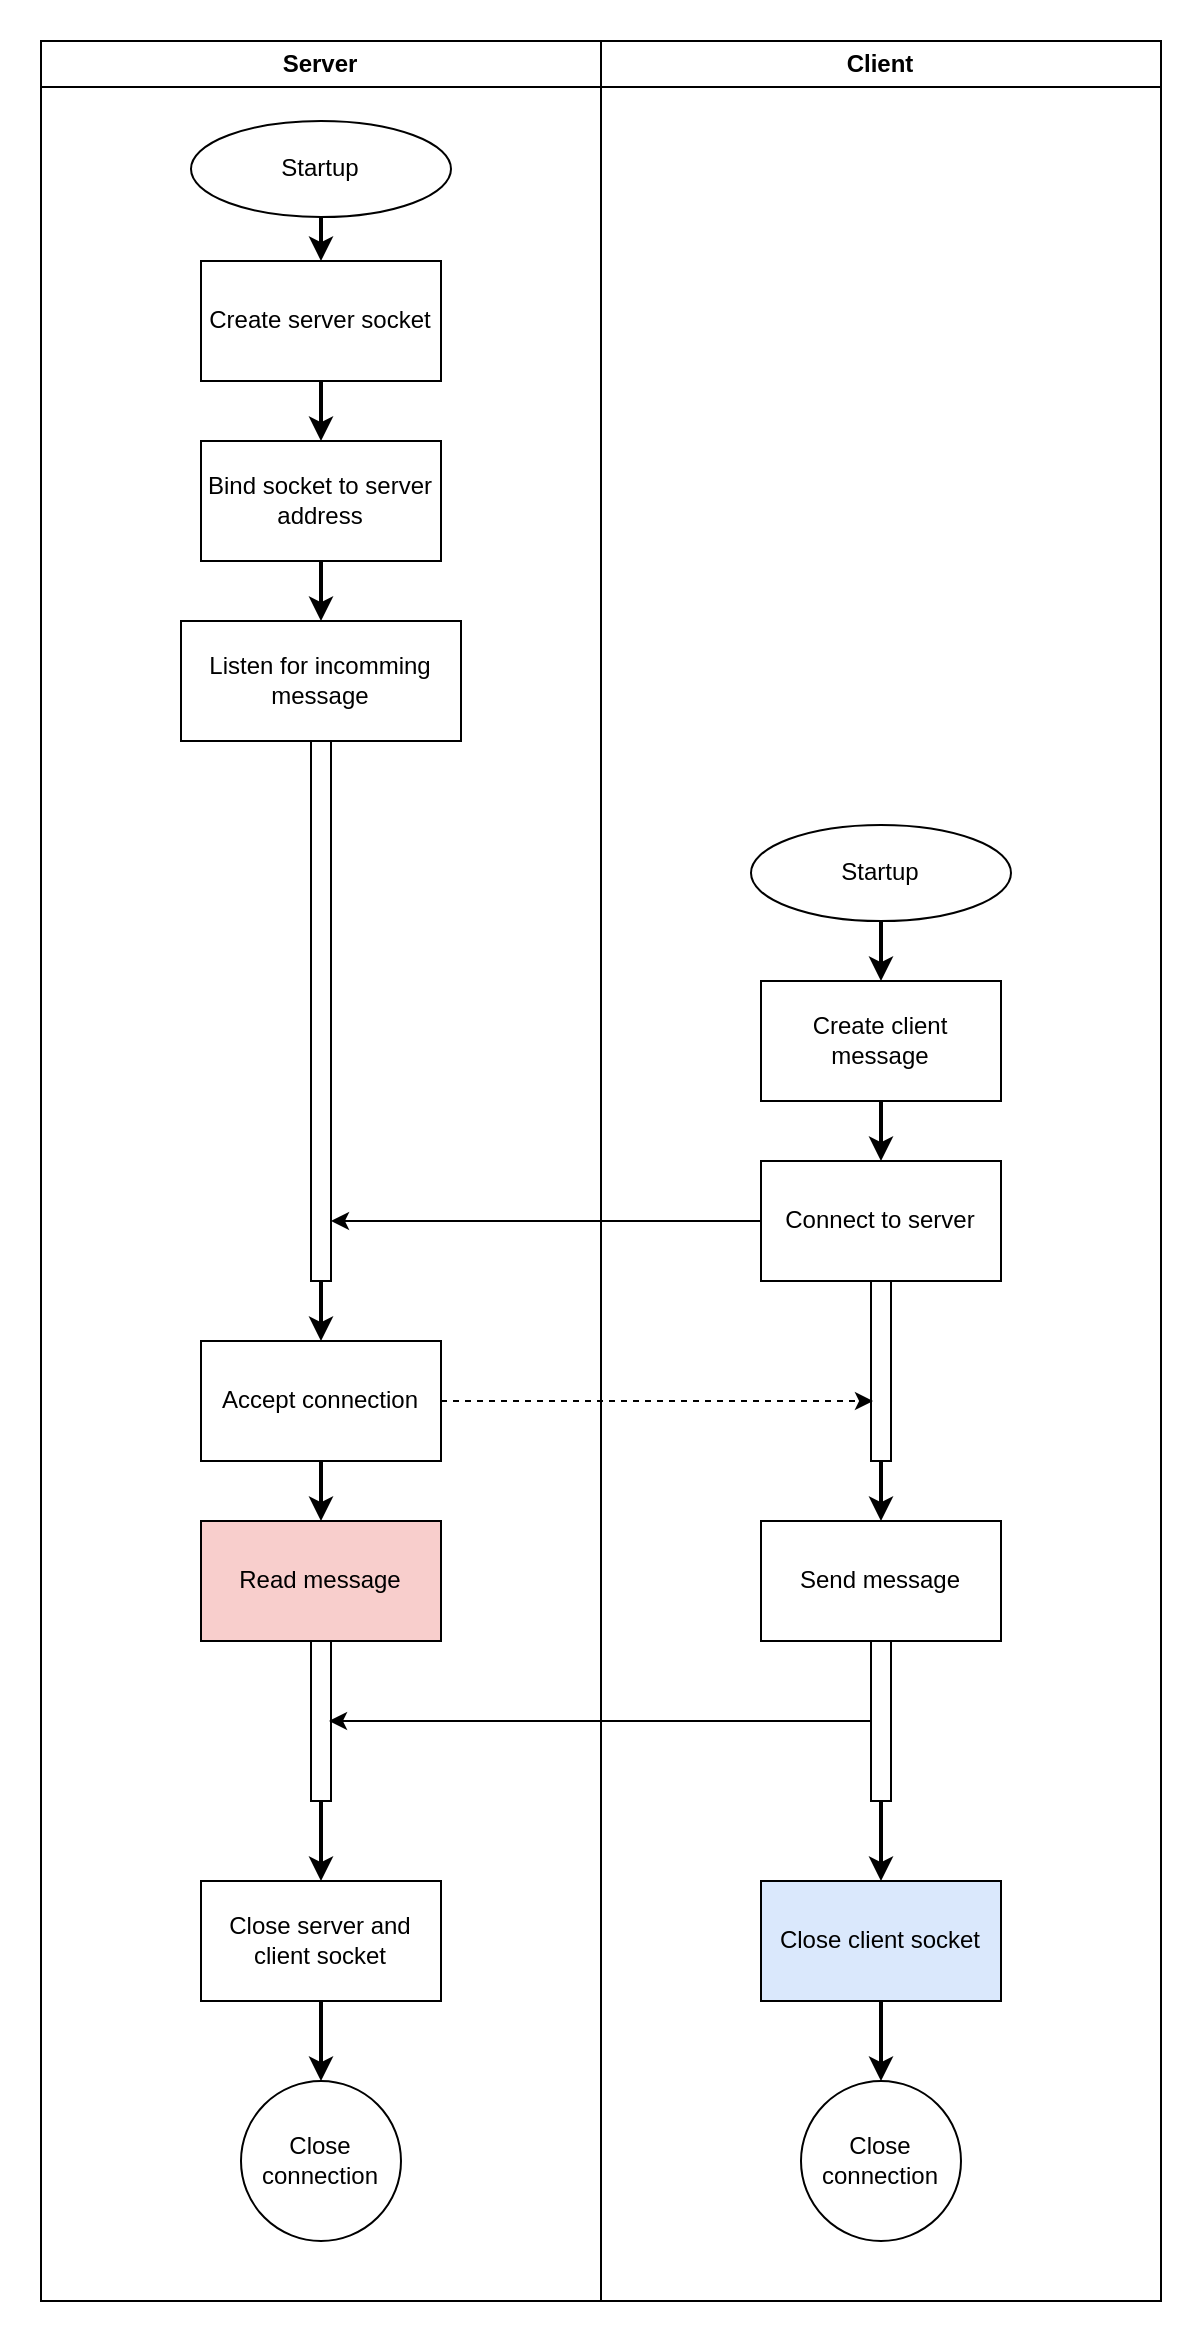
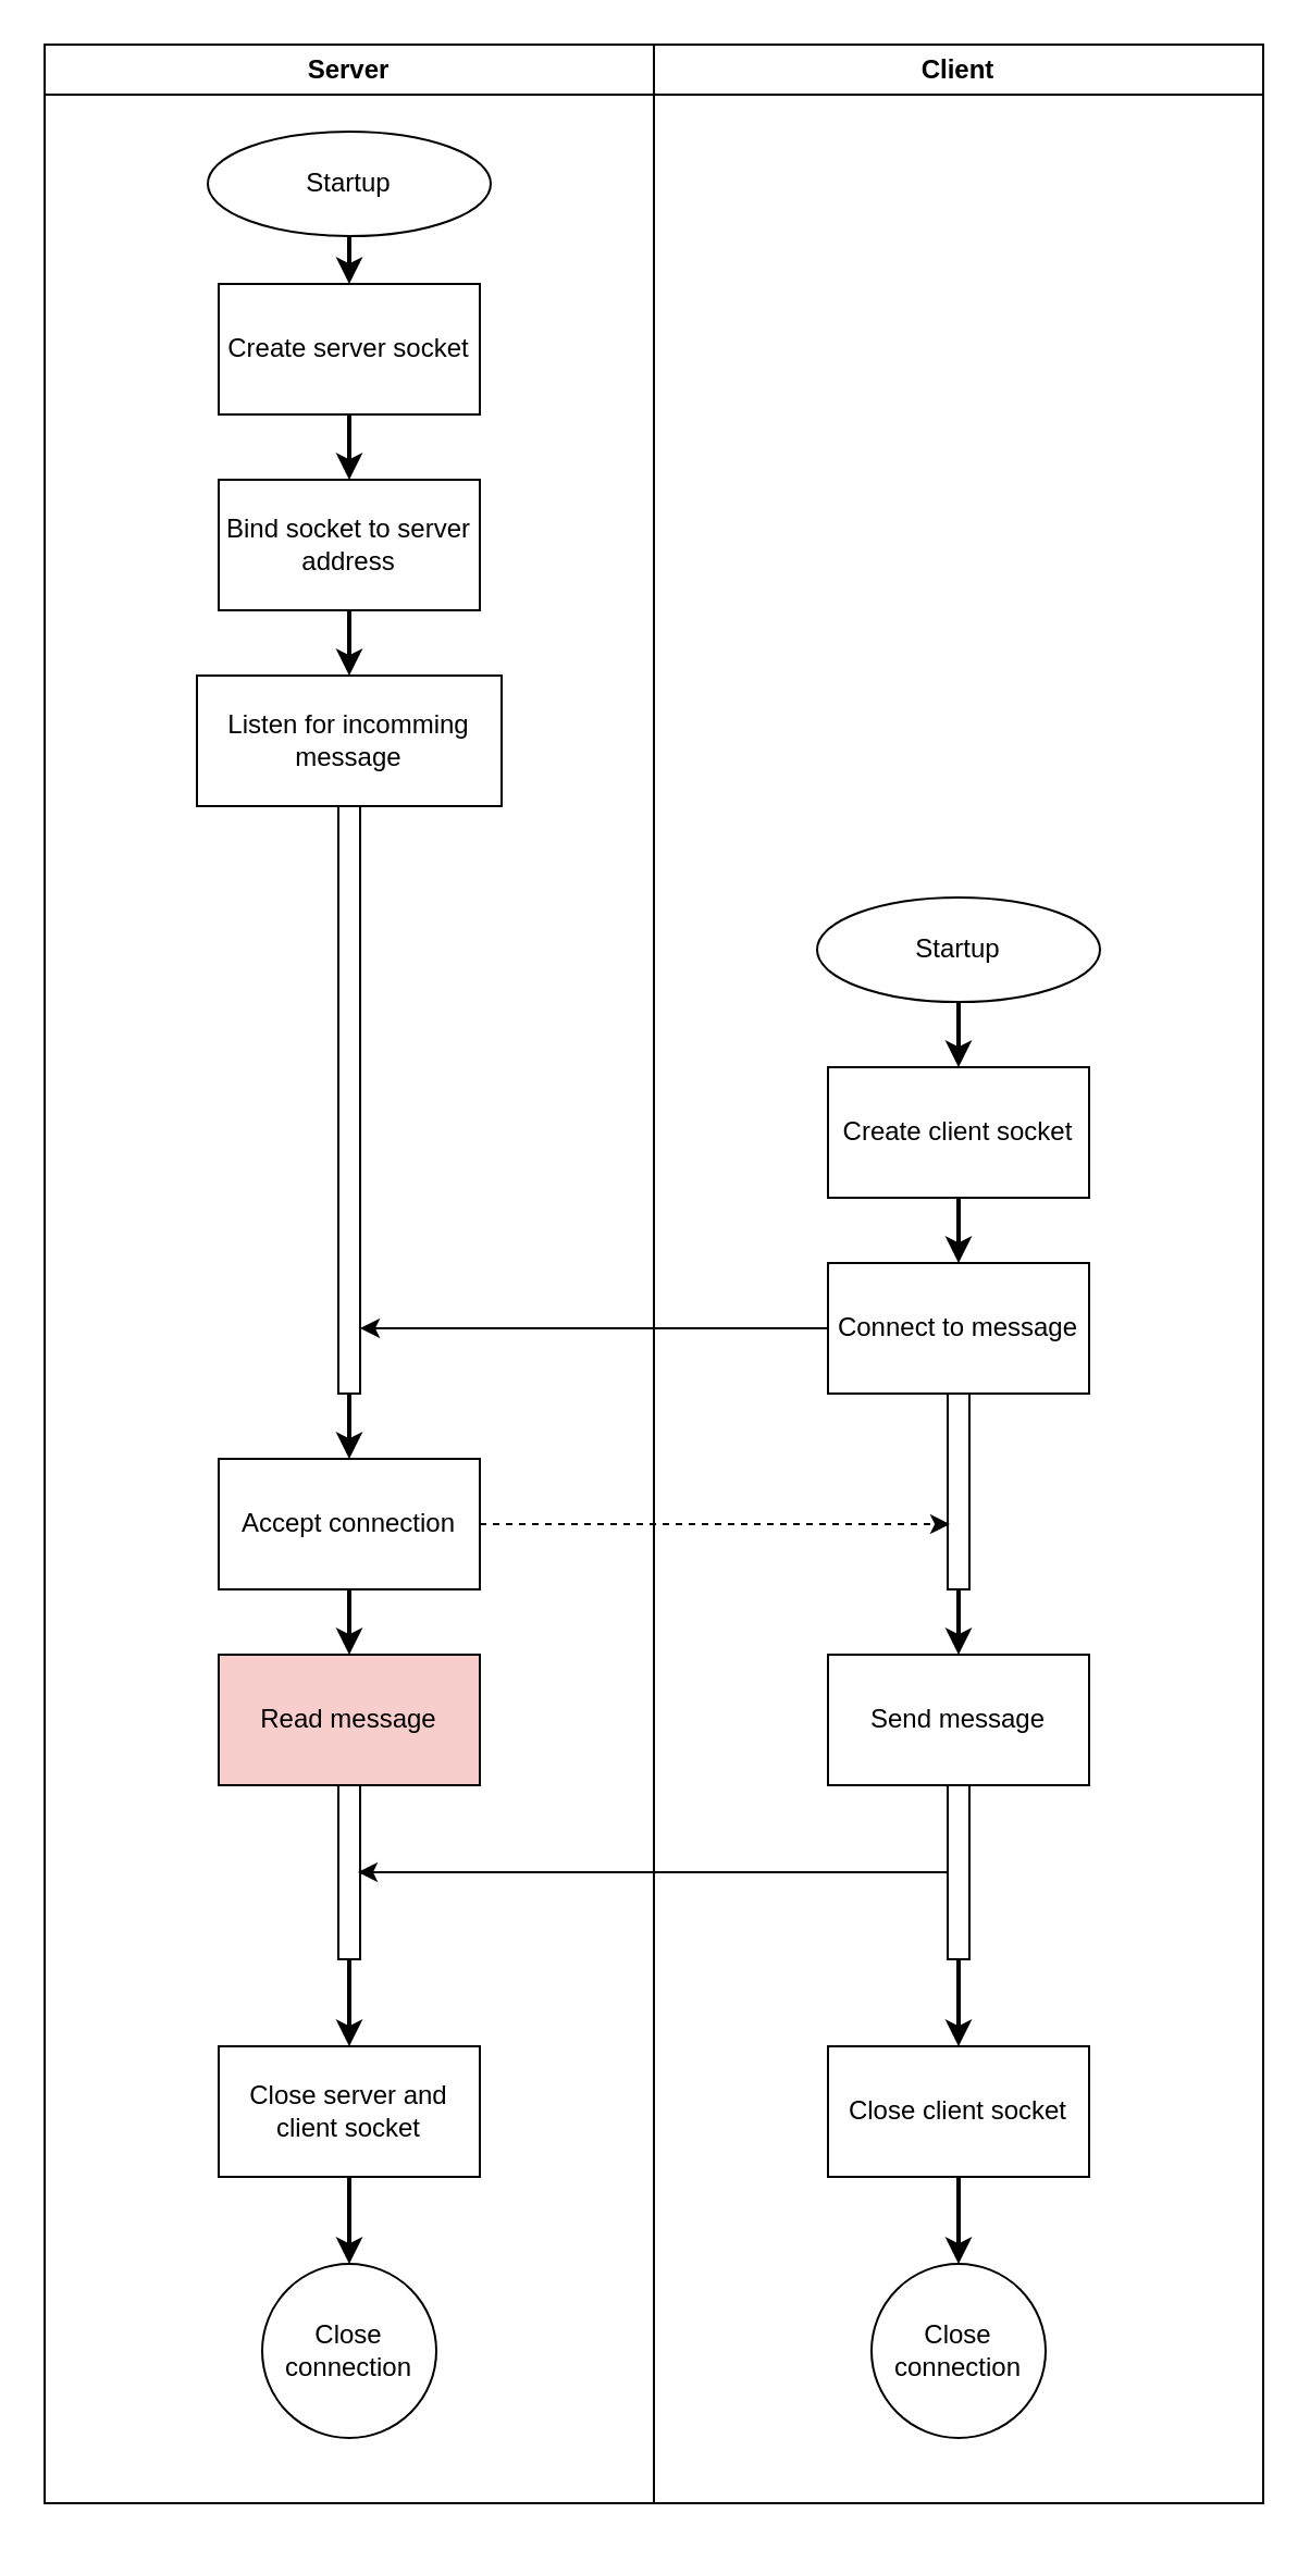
  <mxCell id="0" />
  <mxCell id="1" parent="0" />
  <mxCell id="2" value="Server" style="swimlane;whiteSpace=wrap" parent="1" vertex="1"><mxGeometry x="20" y="20" width="280" height="1130" as="geometry" /></mxCell>
  <mxCell id="3" style="edgeStyle=orthogonalEdgeStyle;rounded=0;orthogonalLoop=1;jettySize=auto;html=1;entryX=0.5;entryY=0;entryDx=0;entryDy=0;strokeWidth=2;" parent="2" source="4" target="6" edge="1"><mxGeometry relative="1" as="geometry" /></mxCell>
  <mxCell id="4" value="Create server socket" style="rounded=0;whiteSpace=wrap;html=1;" parent="2" vertex="1"><mxGeometry x="80" y="110" width="120" height="60" as="geometry" /></mxCell>
  <mxCell id="5" style="edgeStyle=orthogonalEdgeStyle;rounded=0;orthogonalLoop=1;jettySize=auto;html=1;exitX=0.5;exitY=1;exitDx=0;exitDy=0;entryX=0.5;entryY=0;entryDx=0;entryDy=0;strokeWidth=2;" parent="2" source="6" target="7" edge="1"><mxGeometry relative="1" as="geometry" /></mxCell>
  <mxCell id="6" value="Bind socket to server address" style="rounded=0;whiteSpace=wrap;html=1;" parent="2" vertex="1"><mxGeometry x="80" y="200" width="120" height="60" as="geometry" /></mxCell>
  <mxCell id="7" value="&lt;div align=&quot;center&quot;&gt;Listen for incomming message&lt;/div&gt;" style="rounded=0;whiteSpace=wrap;html=1;align=center;verticalAlign=middle;" parent="2" vertex="1"><mxGeometry x="70" y="290" width="140" height="60" as="geometry" /></mxCell>
  <mxCell id="8" style="edgeStyle=orthogonalEdgeStyle;rounded=0;orthogonalLoop=1;jettySize=auto;html=1;entryX=0.5;entryY=0;entryDx=0;entryDy=0;strokeWidth=2;" parent="2" source="9" target="4" edge="1"><mxGeometry relative="1" as="geometry" /></mxCell>
  <mxCell id="9" value="&lt;div&gt;Startup&lt;/div&gt;" style="ellipse;whiteSpace=wrap;html=1;" parent="2" vertex="1"><mxGeometry x="75" y="40" width="130" height="48" as="geometry" /></mxCell>
  <mxCell id="10" style="edgeStyle=orthogonalEdgeStyle;rounded=0;orthogonalLoop=1;jettySize=auto;html=1;entryX=0.5;entryY=0;entryDx=0;entryDy=0;strokeWidth=2;" edge="1" parent="2" source="11" target="13"><mxGeometry relative="1" as="geometry" /></mxCell>
  <mxCell id="11" value="" style="html=1;points=[];perimeter=orthogonalPerimeter;" parent="2" vertex="1"><mxGeometry x="135" y="350" width="10" height="270" as="geometry" /></mxCell>
  <mxCell id="12" style="edgeStyle=orthogonalEdgeStyle;rounded=0;orthogonalLoop=1;jettySize=auto;html=1;entryX=0.5;entryY=0;entryDx=0;entryDy=0;strokeWidth=2;" parent="2" source="13" target="14" edge="1"><mxGeometry relative="1" as="geometry" /></mxCell>
  <mxCell id="13" value="Accept connection" style="rounded=0;whiteSpace=wrap;html=1;" parent="2" vertex="1"><mxGeometry x="80" y="650" width="120" height="60" as="geometry" /></mxCell>
  <mxCell id="14" value="Read message" style="rounded=0;whiteSpace=wrap;html=1;fillColor=#f8cecc;" parent="2" vertex="1"><mxGeometry x="80" y="740" width="120" height="60" as="geometry" /></mxCell>
  <mxCell id="15" style="edgeStyle=orthogonalEdgeStyle;rounded=0;orthogonalLoop=1;jettySize=auto;html=1;entryX=0.5;entryY=0;entryDx=0;entryDy=0;strokeWidth=2;" parent="2" source="16" target="19" edge="1"><mxGeometry relative="1" as="geometry" /></mxCell>
  <mxCell id="16" value="" style="html=1;points=[];perimeter=orthogonalPerimeter;" parent="2" vertex="1"><mxGeometry x="135" y="800" width="10" height="80" as="geometry" /></mxCell>
  <mxCell id="17" value="Close connection" style="ellipse;whiteSpace=wrap;html=1;aspect=fixed;" parent="2" vertex="1"><mxGeometry x="100" y="1020" width="80" height="80" as="geometry" /></mxCell>
  <mxCell id="18" style="edgeStyle=orthogonalEdgeStyle;rounded=0;orthogonalLoop=1;jettySize=auto;html=1;entryX=0.5;entryY=0;entryDx=0;entryDy=0;strokeWidth=2;" parent="2" source="19" target="17" edge="1"><mxGeometry relative="1" as="geometry" /></mxCell>
  <mxCell id="19" value="Close server and client socket" style="rounded=0;whiteSpace=wrap;html=1;" parent="2" vertex="1"><mxGeometry x="80" y="920" width="120" height="60" as="geometry" /></mxCell>
  <mxCell id="20" value="Client" style="swimlane;whiteSpace=wrap" parent="1" vertex="1"><mxGeometry x="300" y="20" width="280" height="1130" as="geometry" /></mxCell>
  <mxCell id="21" style="edgeStyle=orthogonalEdgeStyle;rounded=0;orthogonalLoop=1;jettySize=auto;html=1;exitX=0.5;exitY=1;exitDx=0;exitDy=0;entryX=0.5;entryY=0;entryDx=0;entryDy=0;strokeWidth=2;" parent="20" source="22" target="24" edge="1"><mxGeometry relative="1" as="geometry" /></mxCell>
  <mxCell id="22" value="&lt;div&gt;Startup&lt;/div&gt;" style="ellipse;whiteSpace=wrap;html=1;" parent="20" vertex="1"><mxGeometry x="75" y="392" width="130" height="48" as="geometry" /></mxCell>
  <mxCell id="23" style="edgeStyle=orthogonalEdgeStyle;rounded=0;orthogonalLoop=1;jettySize=auto;html=1;exitX=0.5;exitY=1;exitDx=0;exitDy=0;entryX=0.5;entryY=0;entryDx=0;entryDy=0;strokeWidth=2;" parent="20" source="24" target="25" edge="1"><mxGeometry relative="1" as="geometry" /></mxCell>
- <mxCell id="24" value="Create client message" style="rounded=0;whiteSpace=wrap;html=1;" parent="20" vertex="1"><mxGeometry x="80" y="470" width="120" height="60" as="geometry" /></mxCell>
- <mxCell id="25" value="&lt;div&gt;Connect to server&lt;/div&gt;" style="rounded=0;whiteSpace=wrap;html=1;" parent="20" vertex="1"><mxGeometry x="80" y="560" width="120" height="60" as="geometry" /></mxCell>
+ <mxCell id="24" value="Create client socket" style="rounded=0;whiteSpace=wrap;html=1;" parent="20" vertex="1"><mxGeometry x="80" y="470" width="120" height="60" as="geometry" /></mxCell>
+ <mxCell id="25" value="&lt;div&gt;Connect to message&lt;/div&gt;" style="rounded=0;whiteSpace=wrap;html=1;" parent="20" vertex="1"><mxGeometry x="80" y="560" width="120" height="60" as="geometry" /></mxCell>
  <mxCell id="26" style="edgeStyle=orthogonalEdgeStyle;rounded=0;orthogonalLoop=1;jettySize=auto;html=1;entryX=0.5;entryY=0;entryDx=0;entryDy=0;strokeWidth=2;" parent="20" source="27" target="28" edge="1"><mxGeometry relative="1" as="geometry" /></mxCell>
  <mxCell id="27" value="" style="html=1;points=[];perimeter=orthogonalPerimeter;" parent="20" vertex="1"><mxGeometry x="135" y="620" width="10" height="90" as="geometry" /></mxCell>
  <mxCell id="28" value="Send message" style="rounded=0;whiteSpace=wrap;html=1;" parent="20" vertex="1"><mxGeometry x="80" y="740" width="120" height="60" as="geometry" /></mxCell>
  <mxCell id="29" style="edgeStyle=orthogonalEdgeStyle;rounded=0;orthogonalLoop=1;jettySize=auto;html=1;entryX=0.5;entryY=0;entryDx=0;entryDy=0;strokeWidth=2;" parent="20" source="30" target="33" edge="1"><mxGeometry relative="1" as="geometry" /></mxCell>
  <mxCell id="30" value="" style="html=1;points=[];perimeter=orthogonalPerimeter;" parent="20" vertex="1"><mxGeometry x="135" y="800" width="10" height="80" as="geometry" /></mxCell>
  <mxCell id="31" value="Close connection" style="ellipse;whiteSpace=wrap;html=1;aspect=fixed;" parent="20" vertex="1"><mxGeometry x="100" y="1020" width="80" height="80" as="geometry" /></mxCell>
  <mxCell id="32" style="edgeStyle=orthogonalEdgeStyle;rounded=0;orthogonalLoop=1;jettySize=auto;html=1;entryX=0.5;entryY=0;entryDx=0;entryDy=0;strokeWidth=2;" parent="20" source="33" target="31" edge="1"><mxGeometry relative="1" as="geometry" /></mxCell>
- <mxCell id="33" value="Close client socket" style="rounded=0;whiteSpace=wrap;html=1;fillColor=#dae8fc;" parent="20" vertex="1"><mxGeometry x="80" y="920" width="120" height="60" as="geometry" /></mxCell>
+ <mxCell id="33" value="Close client socket" style="rounded=0;whiteSpace=wrap;html=1;" parent="20" vertex="1"><mxGeometry x="80" y="920" width="120" height="60" as="geometry" /></mxCell>
  <mxCell id="34" style="edgeStyle=orthogonalEdgeStyle;rounded=0;orthogonalLoop=1;jettySize=auto;html=1;" parent="1" source="25" target="11" edge="1"><mxGeometry relative="1" as="geometry"><Array as="points"><mxPoint x="230" y="610" /><mxPoint x="230" y="610" /></Array></mxGeometry></mxCell>
  <mxCell id="35" style="edgeStyle=orthogonalEdgeStyle;rounded=0;orthogonalLoop=1;jettySize=auto;html=1;exitX=1;exitY=0.5;exitDx=0;exitDy=0;dashed=1;" parent="1" source="13" edge="1"><mxGeometry relative="1" as="geometry"><mxPoint x="436" y="700" as="targetPoint" /><Array as="points"><mxPoint x="436" y="700" /></Array></mxGeometry></mxCell>
  <mxCell id="36" style="edgeStyle=orthogonalEdgeStyle;rounded=0;orthogonalLoop=1;jettySize=auto;html=1;entryX=0.9;entryY=0.5;entryDx=0;entryDy=0;entryPerimeter=0;strokeWidth=1;" parent="1" source="30" target="16" edge="1"><mxGeometry relative="1" as="geometry" /></mxCell>
